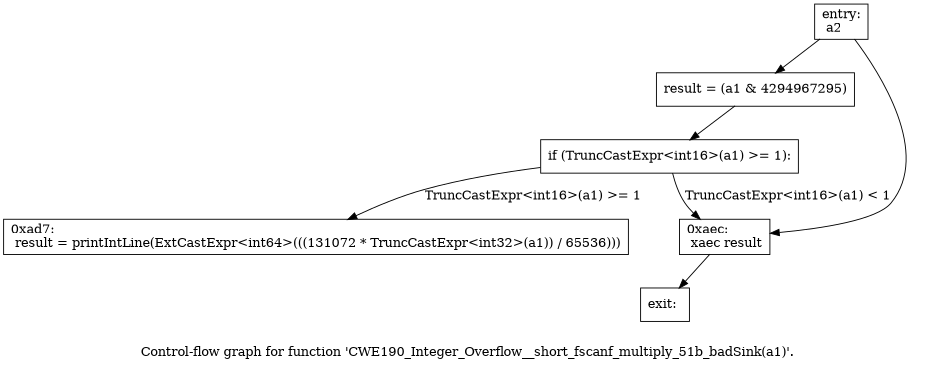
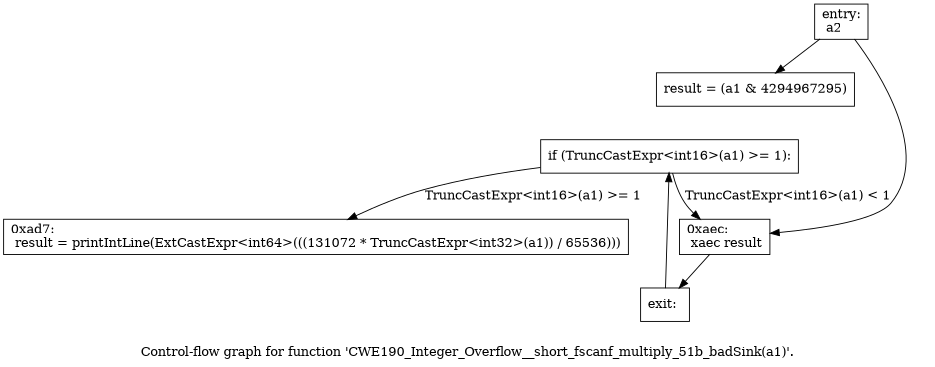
  digraph {
    label="Control-flow graph for function 'CWE190_Integer_Overflow__short_fscanf_multiply_51b_badSink(a1)'."
    node [shape=record]
    n1 [label="{entry:\l  a2\l}"]
    n2 [label="{  result = (a1 & 4294967295)\l}"]
    n3 [label="{0xaec:\l  xaec result\l}"]
    n4 [label="{  if (TruncCastExpr\<int16\>(a1) \>= 1):\l}"]
    n5 [label="{0xad7:\l  result = printIntLine(ExtCastExpr\<int64\>(((131072 * TruncCastExpr\<int32\>(a1)) / 65536)))\l}"]
    n6 [label="{exit:\l}"]
    n1 -> n2
    n1 -> n3
-   n2 -> n4
+   n6 -> n4
    n3 -> n6
    n4 -> n3 [label="TruncCastExpr\<int16\>(a1) \< 1"]
    n4 -> n5 [label="TruncCastExpr\<int16\>(a1) \>= 1"]
  }
